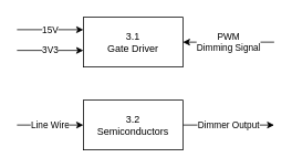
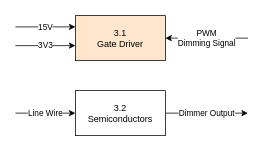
  <mxCell id="0" />
  <mxCell id="1" parent="0" />
- <mxCell id="2" value="3.1&lt;br&gt;Gate Driver" style="rounded=0;whiteSpace=wrap;html=1;" vertex="1" parent="1"><mxGeometry x="100" y="20" width="120" height="60" as="geometry" /></mxCell>
+ <mxCell id="2" value="3.1&lt;br&gt;Gate Driver" style="rounded=0;whiteSpace=wrap;html=1;fillColor=#ffe6cc;" vertex="1" parent="1"><mxGeometry x="100" y="20" width="120" height="60" as="geometry" /></mxCell>
  <mxCell id="3" value="Dimmer Output" style="edgeStyle=orthogonalEdgeStyle;rounded=0;orthogonalLoop=1;jettySize=auto;html=1;" edge="1" parent="1" source="4"><mxGeometry relative="1" as="geometry"><mxPoint x="330" y="150" as="targetPoint" /></mxGeometry></mxCell>
  <mxCell id="4" value="3.2&lt;br&gt;Semiconductors" style="whiteSpace=wrap;html=1;" vertex="1" parent="1"><mxGeometry x="100" y="120" width="120" height="60" as="geometry" /></mxCell>
  <mxCell id="5" value="Line Wire" style="endArrow=classic;html=1;rounded=0;entryX=0;entryY=0.5;entryDx=0;entryDy=0;" edge="1" parent="1" target="4"><mxGeometry width="50" height="50" relative="1" as="geometry"><mxPoint x="20" y="150" as="sourcePoint" /><mxPoint x="89" y="149.5" as="targetPoint" /></mxGeometry></mxCell>
  <mxCell id="6" value="15V" style="endArrow=classic;html=1;rounded=0;entryX=0;entryY=0.25;entryDx=0;entryDy=0;" edge="1" parent="1" target="2"><mxGeometry width="50" height="50" relative="1" as="geometry"><mxPoint x="20" y="35" as="sourcePoint" /><mxPoint x="70" y="30" as="targetPoint" /></mxGeometry></mxCell>
  <mxCell id="7" value="3V3" style="endArrow=classic;html=1;rounded=0;entryX=0;entryY=0.25;entryDx=0;entryDy=0;" edge="1" parent="1"><mxGeometry width="50" height="50" relative="1" as="geometry"><mxPoint x="20" y="60" as="sourcePoint" /><mxPoint x="100" y="60" as="targetPoint" /></mxGeometry></mxCell>
  <mxCell id="8" value="PWM&lt;br&gt;Dimming Signal" style="endArrow=classic;html=1;rounded=0;entryX=1;entryY=0.5;entryDx=0;entryDy=0;" edge="1" parent="1" target="2"><mxGeometry width="50" height="50" relative="1" as="geometry"><mxPoint x="330" y="50" as="sourcePoint" /><mxPoint x="200" y="40" as="targetPoint" /></mxGeometry></mxCell>
